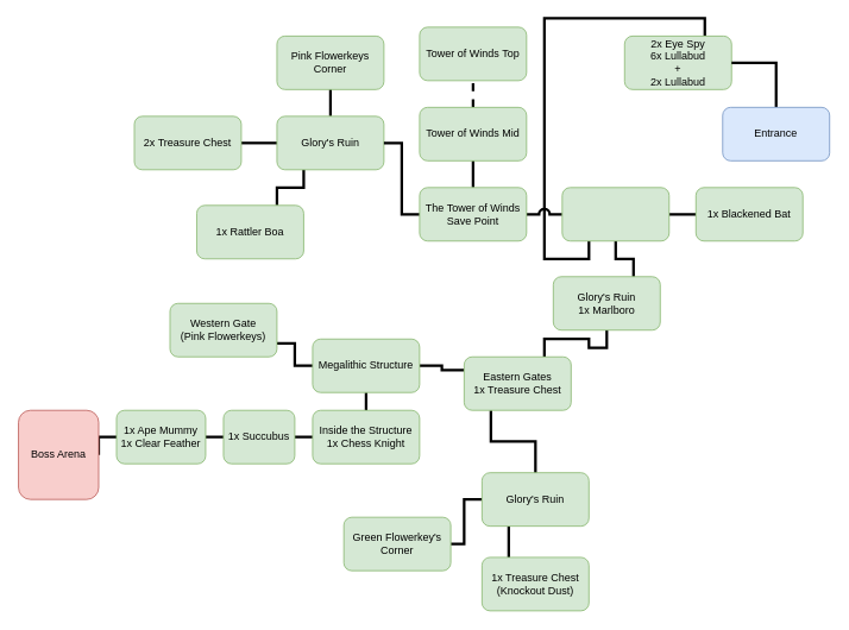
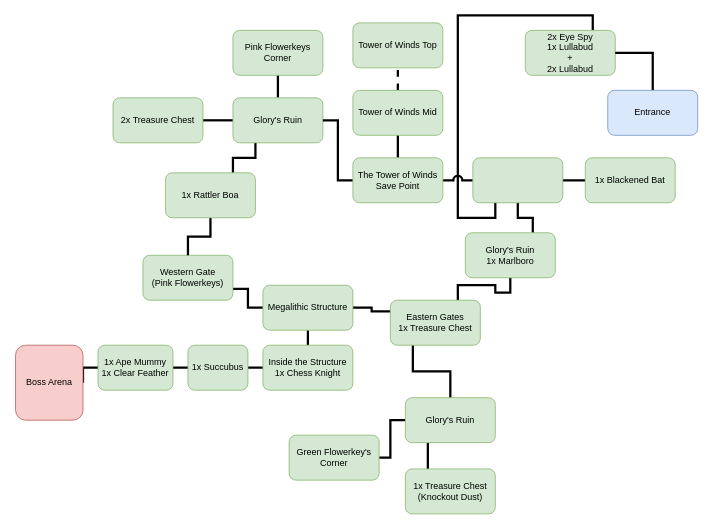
  <mxCell id="0" />
  <mxCell id="1" parent="0" />
  <mxCell id="2" style="edgeStyle=orthogonalEdgeStyle;rounded=0;orthogonalLoop=1;jettySize=auto;html=1;exitX=1;exitY=0.75;exitDx=0;exitDy=0;entryX=0;entryY=0.5;entryDx=0;entryDy=0;jumpStyle=arc;jumpSize=8;strokeWidth=3;endArrow=none;endFill=0;" edge="1" parent="1" source="3" target="14"><mxGeometry relative="1" as="geometry" /></mxCell>
  <mxCell id="3" value="Western Gate&lt;br&gt;(Pink Flowerkeys)" style="rounded=1;whiteSpace=wrap;html=1;fillColor=#d5e8d4;strokeColor=#82b366;" vertex="1" parent="1"><mxGeometry x="190" y="340" width="120" height="60" as="geometry" /></mxCell>
  <mxCell id="4" style="edgeStyle=orthogonalEdgeStyle;rounded=0;orthogonalLoop=1;jettySize=auto;html=1;exitX=0.75;exitY=0;exitDx=0;exitDy=0;entryX=0.25;entryY=1;entryDx=0;entryDy=0;jumpStyle=arc;jumpSize=8;strokeWidth=3;endArrow=none;endFill=0;" edge="1" parent="1" source="6" target="9"><mxGeometry relative="1" as="geometry" /></mxCell>
+ <mxCell id="5" style="edgeStyle=orthogonalEdgeStyle;rounded=0;orthogonalLoop=1;jettySize=auto;html=1;entryX=0.5;entryY=0;entryDx=0;entryDy=0;jumpStyle=arc;jumpSize=8;strokeWidth=3;endArrow=none;endFill=0;" edge="1" parent="1" source="6" target="3"><mxGeometry relative="1" as="geometry"><mxPoint x="220" y="310" as="targetPoint" /></mxGeometry></mxCell>
  <mxCell id="6" value="1x Rattler Boa" style="rounded=1;whiteSpace=wrap;html=1;fillColor=#d5e8d4;strokeColor=#82b366;" vertex="1" parent="1"><mxGeometry x="220" y="230" width="120" height="60" as="geometry" /></mxCell>
  <mxCell id="7" style="edgeStyle=orthogonalEdgeStyle;rounded=0;orthogonalLoop=1;jettySize=auto;html=1;entryX=0.5;entryY=1;entryDx=0;entryDy=0;jumpStyle=arc;jumpSize=8;strokeWidth=3;endArrow=none;endFill=0;" edge="1" parent="1" source="9" target="10"><mxGeometry relative="1" as="geometry" /></mxCell>
  <mxCell id="8" style="edgeStyle=orthogonalEdgeStyle;rounded=0;orthogonalLoop=1;jettySize=auto;html=1;exitX=0;exitY=0.5;exitDx=0;exitDy=0;entryX=1;entryY=0.5;entryDx=0;entryDy=0;jumpStyle=arc;jumpSize=8;strokeWidth=3;endArrow=none;endFill=0;" edge="1" parent="1" source="9" target="11"><mxGeometry relative="1" as="geometry" /></mxCell>
  <mxCell id="9" value="Glory's Ruin" style="rounded=1;whiteSpace=wrap;html=1;fillColor=#d5e8d4;strokeColor=#82b366;" vertex="1" parent="1"><mxGeometry x="310" y="130" width="120" height="60" as="geometry" /></mxCell>
  <mxCell id="10" value="Pink Flowerkeys Corner" style="rounded=1;whiteSpace=wrap;html=1;fillColor=#d5e8d4;strokeColor=#82b366;" vertex="1" parent="1"><mxGeometry x="310" y="40" width="120" height="60" as="geometry" /></mxCell>
  <mxCell id="11" value="2x Treasure Chest" style="rounded=1;whiteSpace=wrap;html=1;fillColor=#d5e8d4;strokeColor=#82b366;" vertex="1" parent="1"><mxGeometry x="150" y="130" width="120" height="60" as="geometry" /></mxCell>
  <mxCell id="12" style="edgeStyle=orthogonalEdgeStyle;rounded=0;orthogonalLoop=1;jettySize=auto;html=1;entryX=0;entryY=0.25;entryDx=0;entryDy=0;jumpStyle=arc;jumpSize=8;strokeWidth=3;endArrow=none;endFill=0;" edge="1" parent="1" source="14" target="17"><mxGeometry relative="1" as="geometry" /></mxCell>
  <mxCell id="13" style="edgeStyle=orthogonalEdgeStyle;rounded=0;orthogonalLoop=1;jettySize=auto;html=1;entryX=0.5;entryY=0;entryDx=0;entryDy=0;jumpStyle=arc;jumpSize=8;strokeWidth=3;endArrow=none;endFill=0;" edge="1" parent="1" source="14" target="40"><mxGeometry relative="1" as="geometry" /></mxCell>
  <mxCell id="14" value="Megalithic Structure" style="rounded=1;whiteSpace=wrap;html=1;fillColor=#d5e8d4;strokeColor=#82b366;" vertex="1" parent="1"><mxGeometry x="350" y="380" width="120" height="60" as="geometry" /></mxCell>
  <mxCell id="15" style="edgeStyle=orthogonalEdgeStyle;rounded=0;orthogonalLoop=1;jettySize=auto;html=1;exitX=0.25;exitY=1;exitDx=0;exitDy=0;entryX=0.5;entryY=0;entryDx=0;entryDy=0;jumpStyle=arc;jumpSize=8;strokeWidth=3;endArrow=none;endFill=0;" edge="1" parent="1" source="17" target="20"><mxGeometry relative="1" as="geometry"><mxPoint x="530" y="500" as="targetPoint" /></mxGeometry></mxCell>
  <mxCell id="16" style="edgeStyle=orthogonalEdgeStyle;rounded=0;orthogonalLoop=1;jettySize=auto;html=1;exitX=0.75;exitY=0;exitDx=0;exitDy=0;entryX=0.5;entryY=1;entryDx=0;entryDy=0;jumpStyle=arc;jumpSize=8;strokeWidth=3;endArrow=none;endFill=0;" edge="1" parent="1" source="17" target="24"><mxGeometry relative="1" as="geometry" /></mxCell>
  <mxCell id="17" value="Eastern Gates&lt;br&gt;1x Treasure Chest" style="rounded=1;whiteSpace=wrap;html=1;fillColor=#d5e8d4;strokeColor=#82b366;" vertex="1" parent="1"><mxGeometry x="520" y="400" width="120" height="60" as="geometry" /></mxCell>
  <mxCell id="18" style="edgeStyle=orthogonalEdgeStyle;rounded=0;orthogonalLoop=1;jettySize=auto;html=1;exitX=0;exitY=0.5;exitDx=0;exitDy=0;entryX=1;entryY=0.5;entryDx=0;entryDy=0;jumpStyle=arc;jumpSize=8;strokeWidth=3;endArrow=none;endFill=0;" edge="1" parent="1" source="20" target="21"><mxGeometry relative="1" as="geometry" /></mxCell>
  <mxCell id="19" style="edgeStyle=orthogonalEdgeStyle;rounded=0;orthogonalLoop=1;jettySize=auto;html=1;exitX=0.25;exitY=1;exitDx=0;exitDy=0;entryX=0.25;entryY=0;entryDx=0;entryDy=0;jumpStyle=arc;jumpSize=8;strokeWidth=3;endArrow=none;endFill=0;" edge="1" parent="1" source="20" target="22"><mxGeometry relative="1" as="geometry" /></mxCell>
  <mxCell id="20" value="Glory's Ruin" style="rounded=1;whiteSpace=wrap;html=1;fillColor=#d5e8d4;strokeColor=#82b366;" vertex="1" parent="1"><mxGeometry x="540" y="530" width="120" height="60" as="geometry" /></mxCell>
  <mxCell id="21" value="Green Flowerkey's Corner" style="rounded=1;whiteSpace=wrap;html=1;fillColor=#d5e8d4;strokeColor=#82b366;" vertex="1" parent="1"><mxGeometry x="385" y="580" width="120" height="60" as="geometry" /></mxCell>
  <mxCell id="22" value="1x Treasure Chest&lt;br&gt;(Knockout Dust)" style="rounded=1;whiteSpace=wrap;html=1;fillColor=#d5e8d4;strokeColor=#82b366;" vertex="1" parent="1"><mxGeometry x="540" y="625" width="120" height="60" as="geometry" /></mxCell>
  <mxCell id="23" style="edgeStyle=orthogonalEdgeStyle;rounded=0;orthogonalLoop=1;jettySize=auto;html=1;exitX=0.75;exitY=0;exitDx=0;exitDy=0;entryX=0.5;entryY=1;entryDx=0;entryDy=0;jumpStyle=arc;jumpSize=8;strokeWidth=3;endArrow=none;endFill=0;" edge="1" parent="1" source="24" target="28"><mxGeometry relative="1" as="geometry" /></mxCell>
  <mxCell id="24" value="Glory's Ruin&lt;br&gt;1x Marlboro" style="rounded=1;whiteSpace=wrap;html=1;fillColor=#d5e8d4;strokeColor=#82b366;" vertex="1" parent="1"><mxGeometry x="620" y="310" width="120" height="60" as="geometry" /></mxCell>
  <mxCell id="25" style="edgeStyle=orthogonalEdgeStyle;rounded=0;orthogonalLoop=1;jettySize=auto;html=1;jumpStyle=arc;jumpSize=8;strokeWidth=3;endArrow=none;endFill=0;" edge="1" parent="1" source="28" target="29"><mxGeometry relative="1" as="geometry" /></mxCell>
  <mxCell id="26" style="edgeStyle=orthogonalEdgeStyle;rounded=0;orthogonalLoop=1;jettySize=auto;html=1;exitX=0.25;exitY=1;exitDx=0;exitDy=0;entryX=0.75;entryY=0;entryDx=0;entryDy=0;jumpStyle=arc;jumpSize=8;strokeWidth=3;endArrow=none;endFill=0;" edge="1" parent="1" source="28" target="30"><mxGeometry relative="1" as="geometry"><Array as="points"><mxPoint x="660" y="290" /><mxPoint x="610" y="290" /><mxPoint x="610" y="20" /><mxPoint x="790" y="20" /></Array></mxGeometry></mxCell>
  <mxCell id="27" style="edgeStyle=orthogonalEdgeStyle;rounded=0;orthogonalLoop=1;jettySize=auto;html=1;jumpStyle=arc;jumpSize=8;strokeWidth=3;endArrow=none;endFill=0;" edge="1" parent="1" source="28" target="35"><mxGeometry relative="1" as="geometry" /></mxCell>
  <mxCell id="28" value="" style="rounded=1;whiteSpace=wrap;html=1;fillColor=#d5e8d4;strokeColor=#82b366;" vertex="1" parent="1"><mxGeometry x="630" y="210" width="120" height="60" as="geometry" /></mxCell>
  <mxCell id="29" value="1x Blackened Bat" style="rounded=1;whiteSpace=wrap;html=1;fillColor=#d5e8d4;strokeColor=#82b366;" vertex="1" parent="1"><mxGeometry x="780" y="210" width="120" height="60" as="geometry" /></mxCell>
- <mxCell id="30" value="2x Eye Spy&lt;br&gt;6x Lullabud&lt;br&gt;+&lt;br&gt;2x Lullabud" style="rounded=1;whiteSpace=wrap;html=1;fillColor=#d5e8d4;strokeColor=#82b366;" vertex="1" parent="1"><mxGeometry x="700" y="40" width="120" height="60" as="geometry" /></mxCell>
+ <mxCell id="30" value="2x Eye Spy&lt;br&gt;1x Lullabud&lt;br&gt;+&lt;br&gt;2x Lullabud" style="rounded=1;whiteSpace=wrap;html=1;fillColor=#d5e8d4;strokeColor=#82b366;" vertex="1" parent="1"><mxGeometry x="700" y="40" width="120" height="60" as="geometry" /></mxCell>
  <mxCell id="31" style="edgeStyle=orthogonalEdgeStyle;rounded=0;orthogonalLoop=1;jettySize=auto;html=1;entryX=1;entryY=0.5;entryDx=0;entryDy=0;jumpStyle=arc;jumpSize=8;strokeWidth=3;endArrow=none;endFill=0;" edge="1" parent="1" source="32" target="30"><mxGeometry relative="1" as="geometry" /></mxCell>
  <mxCell id="32" value="Entrance" style="rounded=1;whiteSpace=wrap;html=1;fillColor=#dae8fc;strokeColor=#6c8ebf;" vertex="1" parent="1"><mxGeometry x="810" y="120" width="120" height="60" as="geometry" /></mxCell>
  <mxCell id="33" style="edgeStyle=orthogonalEdgeStyle;rounded=0;orthogonalLoop=1;jettySize=auto;html=1;entryX=0.5;entryY=1;entryDx=0;entryDy=0;jumpStyle=arc;jumpSize=8;strokeWidth=3;endArrow=none;endFill=0;" edge="1" parent="1" source="35" target="37"><mxGeometry relative="1" as="geometry" /></mxCell>
  <mxCell id="34" style="edgeStyle=orthogonalEdgeStyle;rounded=0;orthogonalLoop=1;jettySize=auto;html=1;entryX=1;entryY=0.5;entryDx=0;entryDy=0;jumpStyle=arc;jumpSize=8;strokeWidth=3;endArrow=none;endFill=0;" edge="1" parent="1" source="35" target="9"><mxGeometry relative="1" as="geometry" /></mxCell>
  <mxCell id="35" value="The Tower of Winds&lt;br&gt;Save Point" style="rounded=1;whiteSpace=wrap;html=1;fillColor=#d5e8d4;strokeColor=#82b366;" vertex="1" parent="1"><mxGeometry x="470" y="210" width="120" height="60" as="geometry" /></mxCell>
  <mxCell id="36" style="edgeStyle=orthogonalEdgeStyle;rounded=0;orthogonalLoop=1;jettySize=auto;html=1;exitX=0.5;exitY=0;exitDx=0;exitDy=0;entryX=0.5;entryY=1;entryDx=0;entryDy=0;jumpStyle=arc;jumpSize=8;strokeWidth=3;endArrow=none;endFill=0;dashed=1;" edge="1" parent="1" source="37" target="38"><mxGeometry relative="1" as="geometry" /></mxCell>
  <mxCell id="37" value="Tower of Winds Mid" style="rounded=1;whiteSpace=wrap;html=1;fillColor=#d5e8d4;strokeColor=#82b366;" vertex="1" parent="1"><mxGeometry x="470" y="120" width="120" height="60" as="geometry" /></mxCell>
  <mxCell id="38" value="Tower of Winds Top" style="rounded=1;whiteSpace=wrap;html=1;fillColor=#d5e8d4;strokeColor=#82b366;" vertex="1" parent="1"><mxGeometry x="470" y="30" width="120" height="60" as="geometry" /></mxCell>
  <mxCell id="39" style="edgeStyle=orthogonalEdgeStyle;rounded=0;orthogonalLoop=1;jettySize=auto;html=1;jumpStyle=arc;jumpSize=8;strokeWidth=3;endArrow=none;endFill=0;" edge="1" parent="1" source="40" target="42"><mxGeometry relative="1" as="geometry" /></mxCell>
  <mxCell id="40" value="Inside the Structure&lt;br&gt;1x Chess Knight" style="rounded=1;whiteSpace=wrap;html=1;fillColor=#d5e8d4;strokeColor=#82b366;" vertex="1" parent="1"><mxGeometry x="350" y="460" width="120" height="60" as="geometry" /></mxCell>
  <mxCell id="41" style="edgeStyle=orthogonalEdgeStyle;rounded=0;orthogonalLoop=1;jettySize=auto;html=1;entryX=1;entryY=0.5;entryDx=0;entryDy=0;jumpStyle=arc;jumpSize=8;strokeWidth=3;endArrow=none;endFill=0;" edge="1" parent="1" source="42" target="44"><mxGeometry relative="1" as="geometry" /></mxCell>
  <mxCell id="42" value="1x Succubus" style="rounded=1;whiteSpace=wrap;html=1;fillColor=#d5e8d4;strokeColor=#82b366;" vertex="1" parent="1"><mxGeometry x="250" y="460" width="80" height="60" as="geometry" /></mxCell>
  <mxCell id="43" style="edgeStyle=orthogonalEdgeStyle;rounded=0;orthogonalLoop=1;jettySize=auto;html=1;exitX=0;exitY=0.5;exitDx=0;exitDy=0;entryX=1;entryY=0.5;entryDx=0;entryDy=0;jumpStyle=arc;jumpSize=8;strokeWidth=3;endArrow=none;endFill=0;" edge="1" parent="1" source="44" target="45"><mxGeometry relative="1" as="geometry" /></mxCell>
  <mxCell id="44" value="1x Ape Mummy&lt;br&gt;1x Clear Feather" style="rounded=1;whiteSpace=wrap;html=1;fillColor=#d5e8d4;strokeColor=#82b366;" vertex="1" parent="1"><mxGeometry x="130" y="460" width="100" height="60" as="geometry" /></mxCell>
  <mxCell id="45" value="Boss Arena" style="rounded=1;whiteSpace=wrap;html=1;fillColor=#f8cecc;strokeColor=#b85450;" vertex="1" parent="1"><mxGeometry x="20" y="460" width="90" height="100" as="geometry" /></mxCell>
